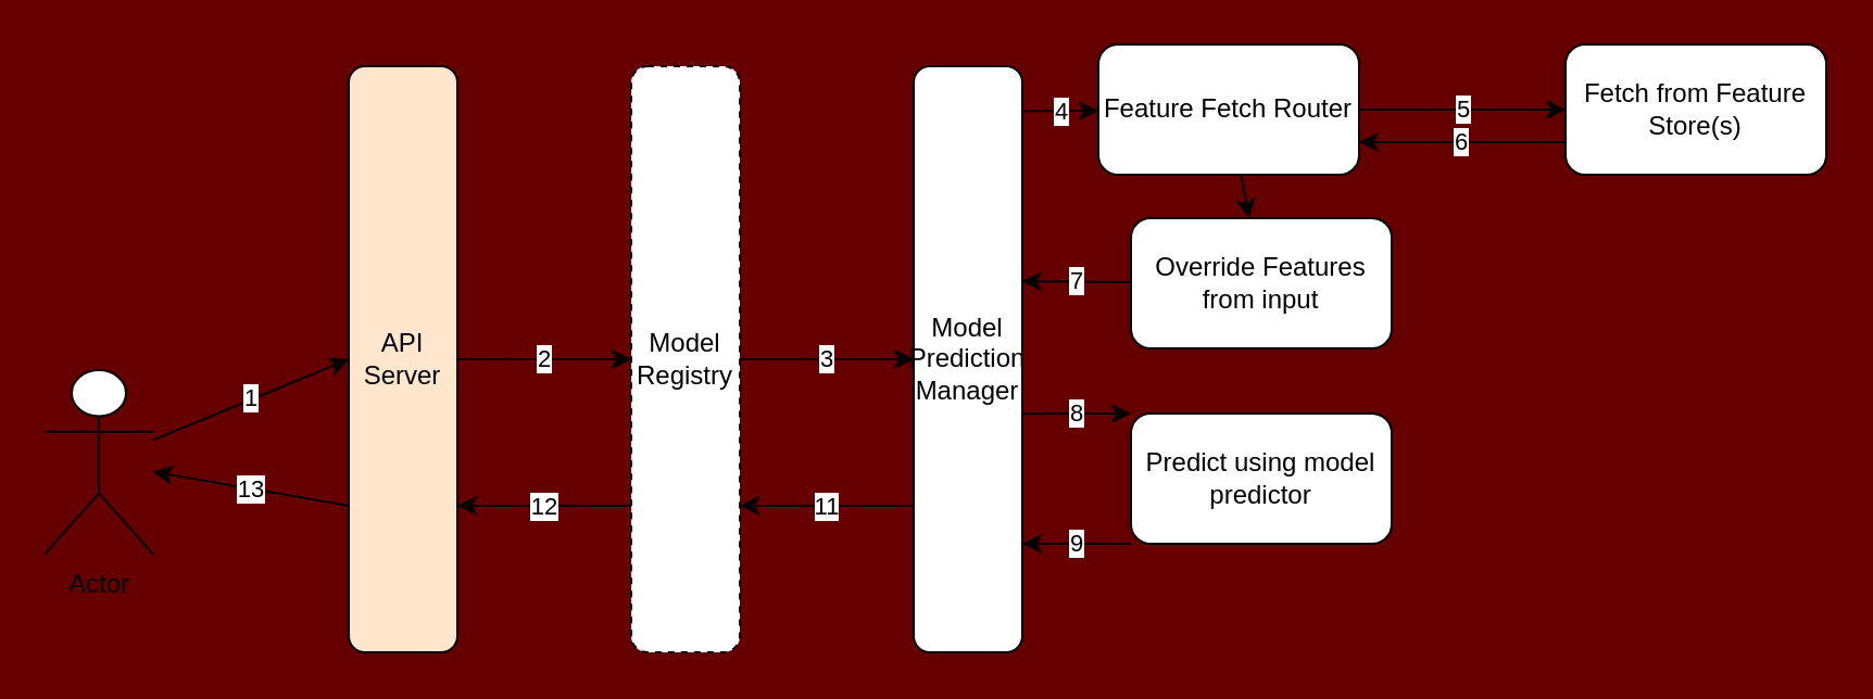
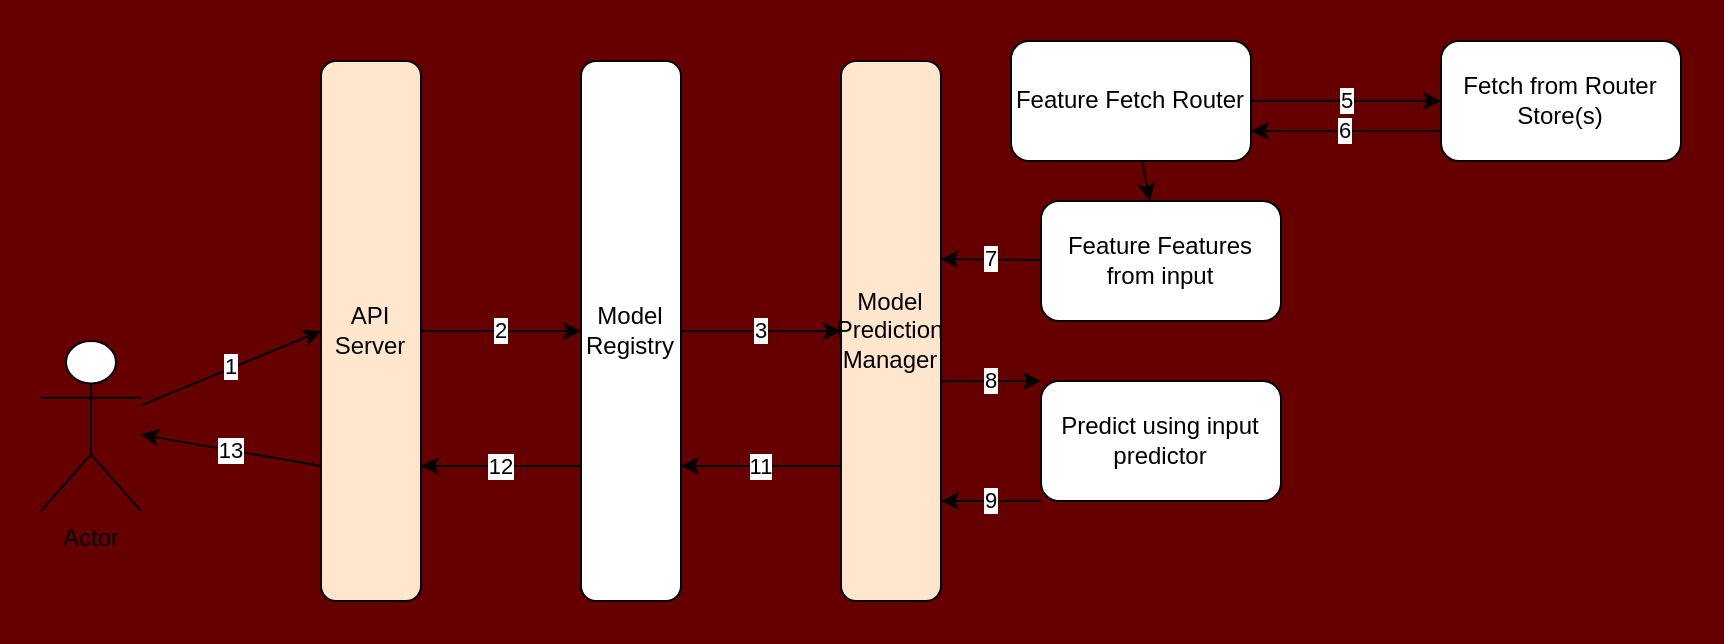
  <mxCell id="0" />
  <mxCell id="1" parent="0" />
  <mxCell id="2" value="2" style="edgeStyle=none;html=1;" edge="1" parent="1" source="4" target="7"><mxGeometry relative="1" as="geometry" /></mxCell>
  <mxCell id="3" value="13" style="edgeStyle=none;html=1;exitX=0;exitY=0.75;exitDx=0;exitDy=0;" edge="1" parent="1" source="4" target="22"><mxGeometry relative="1" as="geometry" /></mxCell>
  <mxCell id="4" value="API Server" style="rounded=1;whiteSpace=wrap;html=1;fillColor=#ffe6cc;" vertex="1" parent="1"><mxGeometry x="160" y="30" width="50" height="270" as="geometry" /></mxCell>
  <mxCell id="5" value="3" style="edgeStyle=none;html=1;" edge="1" parent="1" source="7" target="11"><mxGeometry relative="1" as="geometry" /></mxCell>
  <mxCell id="6" value="12" style="edgeStyle=none;html=1;exitX=0;exitY=0.75;exitDx=0;exitDy=0;entryX=1;entryY=0.75;entryDx=0;entryDy=0;" edge="1" parent="1" source="7" target="4"><mxGeometry relative="1" as="geometry" /></mxCell>
- <mxCell id="7" value="Model Registry" style="rounded=1;whiteSpace=wrap;html=1;dashed=1;" vertex="1" parent="1"><mxGeometry x="290" y="30" width="50" height="270" as="geometry" /></mxCell>
- <mxCell id="8" value="4" style="edgeStyle=none;html=1;exitX=1.012;exitY=0.077;exitDx=0;exitDy=0;exitPerimeter=0;" edge="1" parent="1" source="11" target="14"><mxGeometry relative="1" as="geometry" /></mxCell>
+ <mxCell id="7" value="Model Registry" style="rounded=1;whiteSpace=wrap;html=1;" vertex="1" parent="1"><mxGeometry x="290" y="30" width="50" height="270" as="geometry" /></mxCell>
  <mxCell id="9" value="8" style="edgeStyle=none;html=1;exitX=1;exitY=0.593;exitDx=0;exitDy=0;exitPerimeter=0;entryX=0;entryY=0;entryDx=0;entryDy=0;" edge="1" parent="1" source="11" target="20"><mxGeometry relative="1" as="geometry" /></mxCell>
  <mxCell id="10" value="11" style="edgeStyle=none;html=1;exitX=0;exitY=0.75;exitDx=0;exitDy=0;entryX=1;entryY=0.75;entryDx=0;entryDy=0;" edge="1" parent="1" source="11" target="7"><mxGeometry relative="1" as="geometry" /></mxCell>
- <mxCell id="11" value="Model Prediction Manager" style="rounded=1;whiteSpace=wrap;html=1;" vertex="1" parent="1"><mxGeometry x="420" y="30" width="50" height="270" as="geometry" /></mxCell>
+ <mxCell id="11" value="Model Prediction Manager" style="rounded=1;whiteSpace=wrap;html=1;fillColor=#ffe6cc;" vertex="1" parent="1"><mxGeometry x="420" y="30" width="50" height="270" as="geometry" /></mxCell>
  <mxCell id="12" value="5" style="edgeStyle=none;html=1;" edge="1" parent="1" source="14" target="16"><mxGeometry relative="1" as="geometry" /></mxCell>
  <mxCell id="13" value="" style="edgeStyle=none;html=1;" edge="1" parent="1" source="14" target="18"><mxGeometry relative="1" as="geometry" /></mxCell>
  <mxCell id="14" value="Feature Fetch Router" style="whiteSpace=wrap;html=1;rounded=1;" vertex="1" parent="1"><mxGeometry x="505" y="20" width="120" height="60" as="geometry" /></mxCell>
  <mxCell id="15" value="6" style="edgeStyle=none;html=1;entryX=1;entryY=0.75;entryDx=0;entryDy=0;exitX=0;exitY=0.75;exitDx=0;exitDy=0;" edge="1" parent="1" source="16" target="14"><mxGeometry relative="1" as="geometry" /></mxCell>
- <mxCell id="16" value="Fetch from Feature Store(s)" style="whiteSpace=wrap;html=1;rounded=1;" vertex="1" parent="1"><mxGeometry x="720" y="20" width="120" height="60" as="geometry" /></mxCell>
+ <mxCell id="16" value="Fetch from Router Store(s)" style="whiteSpace=wrap;html=1;rounded=1;" vertex="1" parent="1"><mxGeometry x="720" y="20" width="120" height="60" as="geometry" /></mxCell>
  <mxCell id="17" value="7" style="edgeStyle=none;html=1;entryX=0.996;entryY=0.367;entryDx=0;entryDy=0;entryPerimeter=0;" edge="1" parent="1" source="18" target="11"><mxGeometry relative="1" as="geometry"><mxPoint x="480" y="130" as="targetPoint" /></mxGeometry></mxCell>
- <mxCell id="18" value="Override Features from input" style="whiteSpace=wrap;html=1;rounded=1;" vertex="1" parent="1"><mxGeometry x="520" y="100" width="120" height="60" as="geometry" /></mxCell>
+ <mxCell id="18" value="Feature Features from input" style="whiteSpace=wrap;html=1;rounded=1;" vertex="1" parent="1"><mxGeometry x="520" y="100" width="120" height="60" as="geometry" /></mxCell>
  <mxCell id="19" value="9" style="edgeStyle=none;html=1;entryX=1;entryY=0.815;entryDx=0;entryDy=0;exitX=0;exitY=1;exitDx=0;exitDy=0;entryPerimeter=0;" edge="1" parent="1" source="20" target="11"><mxGeometry relative="1" as="geometry" /></mxCell>
- <mxCell id="20" value="Predict using model predictor" style="whiteSpace=wrap;html=1;rounded=1;" vertex="1" parent="1"><mxGeometry x="520" y="190" width="120" height="60" as="geometry" /></mxCell>
+ <mxCell id="20" value="Predict using input predictor" style="whiteSpace=wrap;html=1;rounded=1;" vertex="1" parent="1"><mxGeometry x="520" y="190" width="120" height="60" as="geometry" /></mxCell>
  <mxCell id="21" value="1" style="edgeStyle=none;html=1;entryX=0;entryY=0.5;entryDx=0;entryDy=0;" edge="1" parent="1" source="22" target="4"><mxGeometry relative="1" as="geometry" /></mxCell>
  <mxCell id="22" value="Actor" style="shape=umlActor;verticalLabelPosition=bottom;verticalAlign=top;html=1;outlineConnect=0;" vertex="1" parent="1"><mxGeometry x="20" y="170" width="50" height="85" as="geometry" /></mxCell>
